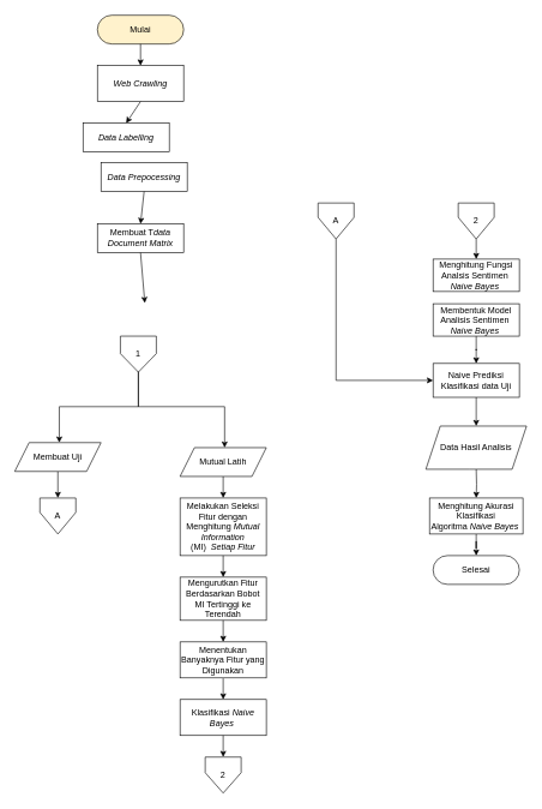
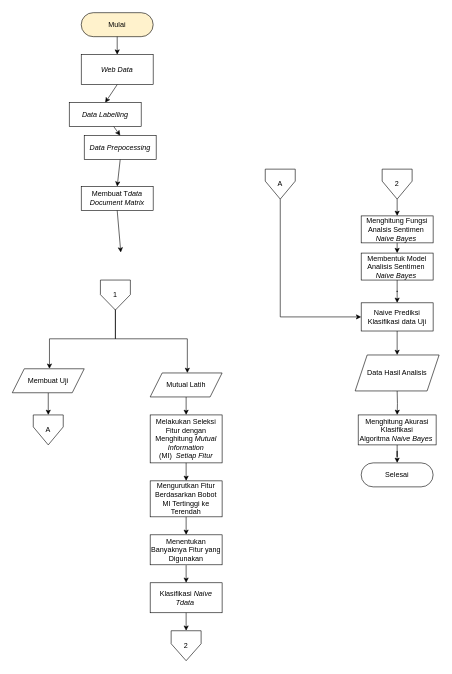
  <mxCell id="0" />
  <mxCell id="1" parent="0" />
  <mxCell id="2" value="Mulai" style="rounded=1;whiteSpace=wrap;html=1;fontSize=12;glass=0;strokeWidth=1;shadow=0;arcSize=50;fillColor=#fff2cc;" parent="1" vertex="1"><mxGeometry x="135" y="20" width="120" height="40" as="geometry" /></mxCell>
  <mxCell id="3" value="" style="endArrow=classic;html=1;rounded=0;exitX=0.5;exitY=1;exitDx=0;exitDy=0;entryX=0.5;entryY=0;entryDx=0;entryDy=0;" parent="1" source="2" target="4" edge="1"><mxGeometry width="50" height="50" relative="1" as="geometry"><mxPoint x="175" y="190" as="sourcePoint" /><mxPoint x="195" y="110" as="targetPoint" /></mxGeometry></mxCell>
- <mxCell id="4" value="&lt;i&gt;&lt;span lang=&quot;EN-AU&quot;&gt;Web Crawling&lt;/span&gt;&lt;/i&gt;&lt;span lang=&quot;EN-AU&quot;&gt;&lt;/span&gt;" style="rounded=0;whiteSpace=wrap;html=1;" parent="1" vertex="1"><mxGeometry x="135" y="90" width="120" height="50" as="geometry" /></mxCell>
+ <mxCell id="4" value="&lt;i&gt;&lt;span lang=&quot;EN-AU&quot;&gt;Web Data&lt;/span&gt;&lt;/i&gt;&lt;span lang=&quot;EN-AU&quot;&gt;&lt;/span&gt;" style="rounded=0;whiteSpace=wrap;html=1;" parent="1" vertex="1"><mxGeometry x="135" y="90" width="120" height="50" as="geometry" /></mxCell>
  <mxCell id="5" value="" style="endArrow=classic;html=1;rounded=0;entryX=0.5;entryY=0;entryDx=0;entryDy=0;exitX=0.5;exitY=1;exitDx=0;exitDy=0;" parent="1" source="4" target="6" edge="1"><mxGeometry width="50" height="50" relative="1" as="geometry"><mxPoint x="195" y="140" as="sourcePoint" /><mxPoint x="195" y="190" as="targetPoint" /></mxGeometry></mxCell>
  <mxCell id="6" value="&lt;i&gt;Data Labelling&lt;/i&gt;" style="rounded=0;whiteSpace=wrap;html=1;" parent="1" vertex="1"><mxGeometry x="115" y="170" width="120" height="40" as="geometry" /></mxCell>
  <mxCell id="7" value="" style="edgeStyle=segmentEdgeStyle;endArrow=classic;html=1;rounded=0;" parent="1" target="40" edge="1"><mxGeometry width="50" height="50" relative="1" as="geometry"><mxPoint x="192" y="471" as="sourcePoint" /><mxPoint x="82" y="551" as="targetPoint" /><Array as="points"><mxPoint x="192" y="564" /><mxPoint x="82" y="564" /></Array></mxGeometry></mxCell>
  <mxCell id="8" value="" style="edgeStyle=segmentEdgeStyle;endArrow=classic;html=1;rounded=0;" parent="1" target="41" edge="1"><mxGeometry width="50" height="50" relative="1" as="geometry"><mxPoint x="192" y="478" as="sourcePoint" /><mxPoint x="321" y="618" as="targetPoint" /><Array as="points"><mxPoint x="192" y="564" /><mxPoint x="312" y="564" /></Array></mxGeometry></mxCell>
  <mxCell id="9" value="&lt;i&gt;Data Prepocessing&lt;/i&gt;" style="rounded=1;whiteSpace=wrap;html=1;fontSize=12;glass=0;strokeWidth=1;shadow=0;arcSize=0;" parent="1" vertex="1"><mxGeometry x="140" y="225" width="120" height="40" as="geometry" /></mxCell>
+ <mxCell id="10" value="" style="endArrow=classic;html=1;rounded=0;entryX=0.5;entryY=0;entryDx=0;entryDy=0;" parent="1" source="6" target="9" edge="1"><mxGeometry width="50" height="50" relative="1" as="geometry"><mxPoint x="195" y="220" as="sourcePoint" /><mxPoint x="305" y="194" as="targetPoint" /></mxGeometry></mxCell>
  <mxCell id="11" value="Membuat T&lt;i&gt;data Document Matrix&lt;/i&gt;" style="rounded=1;whiteSpace=wrap;html=1;fontSize=12;glass=0;strokeWidth=1;shadow=0;arcSize=0;" parent="1" vertex="1"><mxGeometry x="135" y="310" width="120" height="40" as="geometry" /></mxCell>
  <mxCell id="12" value="" style="edgeStyle=none;rounded=0;orthogonalLoop=1;jettySize=auto;html=1;strokeColor=#FFFFFF;" parent="1" target="14" edge="1"><mxGeometry relative="1" as="geometry"><mxPoint x="310" y="661" as="sourcePoint" /></mxGeometry></mxCell>
  <mxCell id="13" value="" style="edgeStyle=none;rounded=0;orthogonalLoop=1;jettySize=auto;html=1;strokeColor=#FFFFFF;" parent="1" target="14" edge="1"><mxGeometry relative="1" as="geometry"><mxPoint x="310" y="661" as="sourcePoint" /></mxGeometry></mxCell>
  <mxCell id="14" value="Melakukan Seleksi Fitur dengan Menghitung &lt;i&gt;Mutual Information &lt;/i&gt;(MI)&amp;nbsp;&lt;i&gt;&amp;nbsp;Setiap Fitur&lt;/i&gt;" style="rounded=1;whiteSpace=wrap;html=1;fontSize=12;glass=0;strokeWidth=1;shadow=0;arcSize=0;" parent="1" vertex="1"><mxGeometry x="250" y="691" width="120" height="80" as="geometry" /></mxCell>
  <mxCell id="15" value="" style="endArrow=classic;html=1;rounded=0;entryX=0.5;entryY=0;entryDx=0;entryDy=0;" parent="1" source="41" target="14" edge="1"><mxGeometry width="50" height="50" relative="1" as="geometry"><mxPoint x="310" y="661" as="sourcePoint" /><mxPoint x="420" y="635" as="targetPoint" /></mxGeometry></mxCell>
  <mxCell id="16" value="" style="edgeStyle=none;rounded=0;orthogonalLoop=1;jettySize=auto;html=1;strokeColor=#FFFFFF;" parent="1" target="20" edge="1"><mxGeometry relative="1" as="geometry"><mxPoint x="310" y="861" as="sourcePoint" /></mxGeometry></mxCell>
  <mxCell id="17" value="" style="edgeStyle=none;rounded=0;orthogonalLoop=1;jettySize=auto;html=1;strokeColor=#FFFFFF;" parent="1" target="20" edge="1"><mxGeometry relative="1" as="geometry"><mxPoint x="310" y="861" as="sourcePoint" /></mxGeometry></mxCell>
  <mxCell id="18" value="Mengurutkan Fitur Berdasarkan Bobot MI Tertinggi ke Terendah" style="rounded=1;whiteSpace=wrap;html=1;fontSize=12;glass=0;strokeWidth=1;shadow=0;arcSize=0;" parent="1" vertex="1"><mxGeometry x="250" y="801" width="120" height="60" as="geometry" /></mxCell>
  <mxCell id="19" value="" style="endArrow=classic;html=1;rounded=0;entryX=0.5;entryY=0;entryDx=0;entryDy=0;" parent="1" source="14" target="18" edge="1"><mxGeometry width="50" height="50" relative="1" as="geometry"><mxPoint x="310" y="731" as="sourcePoint" /><mxPoint x="420" y="705" as="targetPoint" /></mxGeometry></mxCell>
  <mxCell id="20" value="Menentukan Banyaknya Fitur yang Digunakan" style="rounded=1;whiteSpace=wrap;html=1;fontSize=12;glass=0;strokeWidth=1;shadow=0;arcSize=0;" parent="1" vertex="1"><mxGeometry x="250" y="891" width="120" height="50" as="geometry" /></mxCell>
  <mxCell id="21" value="" style="endArrow=classic;html=1;rounded=0;entryX=0.5;entryY=0;entryDx=0;entryDy=0;" parent="1" source="18" target="20" edge="1"><mxGeometry width="50" height="50" relative="1" as="geometry"><mxPoint x="310" y="861" as="sourcePoint" /><mxPoint x="420" y="835" as="targetPoint" /></mxGeometry></mxCell>
  <mxCell id="22" value="" style="endArrow=classic;html=1;rounded=0;entryX=0.5;entryY=0;entryDx=0;entryDy=0;" parent="1" source="40" target="27" edge="1"><mxGeometry width="50" height="50" relative="1" as="geometry"><mxPoint x="120" y="771" as="sourcePoint" /><mxPoint x="80" y="801" as="targetPoint" /></mxGeometry></mxCell>
  <mxCell id="23" value="" style="edgeStyle=none;rounded=0;orthogonalLoop=1;jettySize=auto;html=1;strokeColor=#FFFFFF;" parent="1" target="25" edge="1"><mxGeometry relative="1" as="geometry"><mxPoint x="310" y="941" as="sourcePoint" /></mxGeometry></mxCell>
  <mxCell id="24" value="" style="edgeStyle=none;rounded=0;orthogonalLoop=1;jettySize=auto;html=1;strokeColor=#FFFFFF;" parent="1" target="25" edge="1"><mxGeometry relative="1" as="geometry"><mxPoint x="310" y="941" as="sourcePoint" /></mxGeometry></mxCell>
- <mxCell id="25" value="Klasifikasi &lt;i&gt;Naive Bayes&amp;nbsp;&lt;/i&gt;" style="rounded=1;whiteSpace=wrap;html=1;fontSize=12;glass=0;strokeWidth=1;shadow=0;arcSize=0;" parent="1" vertex="1"><mxGeometry x="250" y="971" width="120" height="50" as="geometry" /></mxCell>
+ <mxCell id="25" value="Klasifikasi &lt;i&gt;Naive Tdata&amp;nbsp;&lt;/i&gt;" style="rounded=1;whiteSpace=wrap;html=1;fontSize=12;glass=0;strokeWidth=1;shadow=0;arcSize=0;" parent="1" vertex="1"><mxGeometry x="250" y="971" width="120" height="50" as="geometry" /></mxCell>
  <mxCell id="26" value="" style="endArrow=classic;html=1;rounded=0;entryX=0.5;entryY=0;entryDx=0;entryDy=0;" parent="1" target="25" edge="1"><mxGeometry width="50" height="50" relative="1" as="geometry"><mxPoint x="310" y="941" as="sourcePoint" /><mxPoint x="420" y="915" as="targetPoint" /></mxGeometry></mxCell>
  <mxCell id="27" value="A" style="shape=offPageConnector;whiteSpace=wrap;html=1;size=0.6;" parent="1" vertex="1"><mxGeometry x="55" y="691" width="50" height="50" as="geometry" /></mxCell>
  <mxCell id="28" value="" style="endArrow=classic;html=1;rounded=0;entryX=0.5;entryY=0;entryDx=0;entryDy=0;" parent="1" source="25" target="29" edge="1"><mxGeometry width="50" height="50" relative="1" as="geometry"><mxPoint x="310" y="1021" as="sourcePoint" /><mxPoint x="310" y="1051" as="targetPoint" /></mxGeometry></mxCell>
  <mxCell id="29" value="2" style="shape=offPageConnector;whiteSpace=wrap;html=1;size=0.566;" parent="1" vertex="1"><mxGeometry x="285" y="1051" width="50" height="50" as="geometry" /></mxCell>
  <mxCell id="30" value="2" style="shape=offPageConnector;whiteSpace=wrap;html=1;size=0.6;" parent="1" vertex="1"><mxGeometry x="637" y="281" width="50" height="50" as="geometry" /></mxCell>
  <mxCell id="31" value="&lt;div&gt;Menghitung Fungsi Analsis Sentimen&amp;nbsp;&lt;/div&gt;&lt;i&gt;Naive Bayes&amp;nbsp;&lt;/i&gt;" style="rounded=1;whiteSpace=wrap;html=1;fontSize=12;glass=0;strokeWidth=1;shadow=0;arcSize=0;" parent="1" vertex="1"><mxGeometry x="602" y="359" width="120" height="45" as="geometry" /></mxCell>
  <mxCell id="32" value="" style="endArrow=classic;html=1;rounded=0;entryX=0.5;entryY=0;entryDx=0;entryDy=0;exitX=0.5;exitY=1;exitDx=0;exitDy=0;" parent="1" source="30" target="31" edge="1"><mxGeometry width="50" height="50" relative="1" as="geometry"><mxPoint x="667" y="331" as="sourcePoint" /><mxPoint x="772" y="305" as="targetPoint" /></mxGeometry></mxCell>
  <mxCell id="33" value="" style="edgeStyle=orthogonalEdgeStyle;rounded=0;orthogonalLoop=1;jettySize=auto;html=1;" parent="1" source="34" target="44" edge="1"><mxGeometry relative="1" as="geometry" /></mxCell>
  <mxCell id="34" value="&lt;div&gt;Membentuk Model Analisis Sentimen&amp;nbsp;&lt;/div&gt;&lt;i&gt;Naive Bayes&amp;nbsp;&lt;/i&gt;" style="rounded=1;whiteSpace=wrap;html=1;fontSize=12;glass=0;strokeWidth=1;shadow=0;arcSize=0;" parent="1" vertex="1"><mxGeometry x="602" y="421" width="120" height="45" as="geometry" /></mxCell>
+ <mxCell id="35" value="" style="endArrow=classic;html=1;rounded=0;entryX=0.5;entryY=0;entryDx=0;entryDy=0;" parent="1" source="31" target="34" edge="1"><mxGeometry width="50" height="50" relative="1" as="geometry"><mxPoint x="662" y="401" as="sourcePoint" /><mxPoint x="772" y="375" as="targetPoint" /></mxGeometry></mxCell>
  <mxCell id="36" value="" style="edgeStyle=orthogonalEdgeStyle;rounded=0;orthogonalLoop=1;jettySize=auto;html=1;entryX=0.5;entryY=0;entryDx=0;entryDy=0;" parent="1" source="37" target="47" edge="1"><mxGeometry relative="1" as="geometry"><mxPoint x="662.067" y="771" as="targetPoint" /></mxGeometry></mxCell>
  <mxCell id="37" value="Menghitung Akurasi Klasifikasi Algoritma&amp;nbsp;&lt;i&gt;Naive Bayes&amp;nbsp;&lt;/i&gt;" style="rounded=1;whiteSpace=wrap;html=1;fontSize=12;glass=0;strokeWidth=1;shadow=0;arcSize=0;" parent="1" vertex="1"><mxGeometry x="597" y="691" width="130" height="50" as="geometry" /></mxCell>
  <mxCell id="38" value="A" style="shape=offPageConnector;whiteSpace=wrap;html=1;size=0.6;" parent="1" vertex="1"><mxGeometry x="442" y="281" width="50" height="50" as="geometry" /></mxCell>
  <mxCell id="39" value="" style="edgeStyle=segmentEdgeStyle;endArrow=classic;html=1;rounded=0;exitX=0.5;exitY=1;exitDx=0;exitDy=0;entryX=0;entryY=0.5;entryDx=0;entryDy=0;" parent="1" source="38" target="44" edge="1"><mxGeometry width="50" height="50" relative="1" as="geometry"><mxPoint x="362" y="481" as="sourcePoint" /><mxPoint x="592" y="528" as="targetPoint" /><Array as="points"><mxPoint x="467" y="528" /></Array></mxGeometry></mxCell>
  <mxCell id="40" value="Membuat Uji" style="shape=parallelogram;perimeter=parallelogramPerimeter;whiteSpace=wrap;html=1;fixedSize=1;" parent="1" vertex="1"><mxGeometry x="20" y="614" width="120" height="40" as="geometry" /></mxCell>
  <mxCell id="41" value="Mutual Latih" style="shape=parallelogram;perimeter=parallelogramPerimeter;whiteSpace=wrap;html=1;fixedSize=1;" parent="1" vertex="1"><mxGeometry x="250" y="621" width="120" height="40" as="geometry" /></mxCell>
  <mxCell id="42" value="" style="endArrow=classic;html=1;rounded=0;exitX=0.5;exitY=1;exitDx=0;exitDy=0;entryX=0.5;entryY=0;entryDx=0;entryDy=0;" parent="1" source="9" target="11" edge="1"><mxGeometry width="50" height="50" relative="1" as="geometry"><mxPoint x="85" y="450" as="sourcePoint" /><mxPoint x="115" y="500" as="targetPoint" /></mxGeometry></mxCell>
  <mxCell id="43" value="" style="edgeStyle=orthogonalEdgeStyle;rounded=0;orthogonalLoop=1;jettySize=auto;html=1;" parent="1" source="44" target="46" edge="1"><mxGeometry relative="1" as="geometry" /></mxCell>
  <mxCell id="44" value="Naive Prediksi Klasifikasi data Uji" style="whiteSpace=wrap;html=1;rounded=1;glass=0;strokeWidth=1;shadow=0;arcSize=0;" parent="1" vertex="1"><mxGeometry x="602" y="504" width="120" height="47" as="geometry" /></mxCell>
  <mxCell id="45" value="" style="edgeStyle=orthogonalEdgeStyle;rounded=0;orthogonalLoop=1;jettySize=auto;html=1;" parent="1" target="37" edge="1"><mxGeometry relative="1" as="geometry"><mxPoint x="662" y="651" as="sourcePoint" /></mxGeometry></mxCell>
  <mxCell id="46" value="Data Hasil Analisis" style="shape=parallelogram;perimeter=parallelogramPerimeter;whiteSpace=wrap;html=1;fixedSize=1;rounded=1;glass=0;strokeWidth=1;shadow=0;arcSize=0;" parent="1" vertex="1"><mxGeometry x="592" y="591" width="140" height="60" as="geometry" /></mxCell>
  <mxCell id="47" value="Selesai" style="rounded=1;whiteSpace=wrap;html=1;fontSize=12;glass=0;strokeWidth=1;shadow=0;arcSize=50;" parent="1" vertex="1"><mxGeometry x="602" y="771" width="120" height="40" as="geometry" /></mxCell>
  <mxCell id="48" value="" style="endArrow=classic;html=1;rounded=0;exitX=0.5;exitY=1;exitDx=0;exitDy=0;" parent="1" source="11" edge="1"><mxGeometry width="50" height="50" relative="1" as="geometry"><mxPoint x="195" y="350" as="sourcePoint" /><mxPoint x="201" y="420" as="targetPoint" /></mxGeometry></mxCell>
  <mxCell id="49" value="1" style="shape=offPageConnector;whiteSpace=wrap;html=1;size=0.513;" parent="1" vertex="1"><mxGeometry x="167" y="466" width="50" height="50" as="geometry" /></mxCell>
